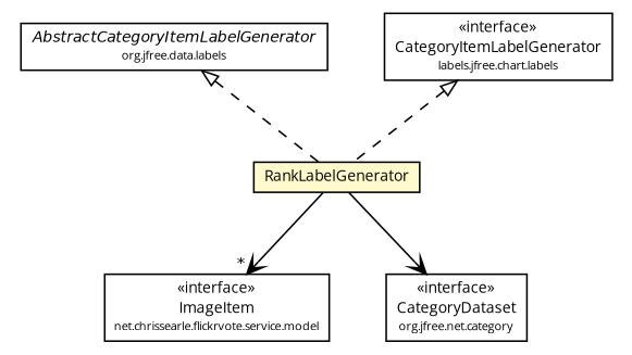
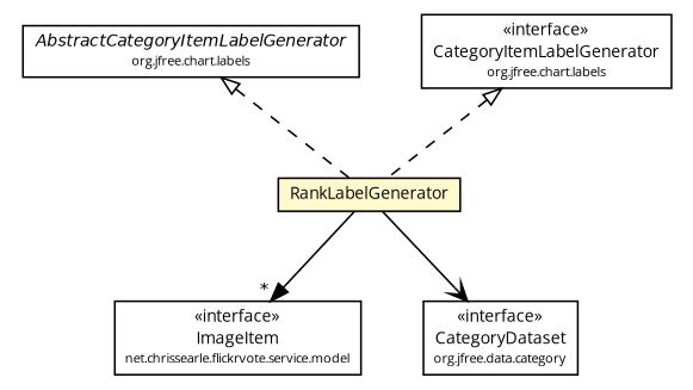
  digraph {
    fontname="Open Sans"
    node [fontcolor=black fontname="Open Sans" fontsize=9.0 shape=plaintext]
    edge [fontname="Open Sans" fontsize=10.0 headport=p labelfontname=Helvetica labelfontsize=10 tailport=p style=dashed]
    n1 [label=<<table border="0" cellborder="1" cellspacing="0" cellpadding="2" port="p" bgcolor="lemonChiffon" href="./RankLabelGenerator.html"> 		<tr><td><table border="0" cellspacing="0" cellpadding="1"> 			<tr><td> RankLabelGenerator </td></tr> 		</table></td></tr> 		</table>>]
    n2 [label=<<table border="0" cellborder="1" cellspacing="0" cellpadding="2" port="p"> 		<tr><td><table border="0" cellspacing="0" cellpadding="1"> 			<tr><td> &laquo;interface&raquo; </td></tr> 			<tr><td> ImageItem </td></tr> 			<tr><td><font point-size="7.0"> net.chrissearle.flickrvote.service.model </font></td></tr> 		</table></td></tr> 		</table>>]
-   n3 [label=<<table border="0" cellborder="1" cellspacing="0" cellpadding="2" port="p"> 		<tr><td><table border="0" cellspacing="0" cellpadding="1"> 			<tr><td> &laquo;interface&raquo; </td></tr> 			<tr><td> CategoryDataset </td></tr> 			<tr><td><font point-size="7.0"> org.jfree.net.category </font></td></tr> 		</table></td></tr> 		</table>>]
-   n4 [label=<<table border="0" cellborder="1" cellspacing="0" cellpadding="2" port="p"> 		<tr><td><table border="0" cellspacing="0" cellpadding="1"> 			<tr><td><font face="Helvetica-Oblique"> AbstractCategoryItemLabelGenerator </font></td></tr> 			<tr><td><font point-size="7.0"> org.jfree.data.labels </font></td></tr> 		</table></td></tr> 		</table>>]
-   n5 [label=<<table border="0" cellborder="1" cellspacing="0" cellpadding="2" port="p"> 		<tr><td><table border="0" cellspacing="0" cellpadding="1"> 			<tr><td> &laquo;interface&raquo; </td></tr> 			<tr><td> CategoryItemLabelGenerator </td></tr> 			<tr><td><font point-size="7.0"> labels.jfree.chart.labels </font></td></tr> 		</table></td></tr> 		</table>>]
-   n1 -> n2 [arrowhead=open color=black fontcolor=black headlabel="*" style=""]
+   n3 [label=<<table border="0" cellborder="1" cellspacing="0" cellpadding="2" port="p"> 		<tr><td><table border="0" cellspacing="0" cellpadding="1"> 			<tr><td> &laquo;interface&raquo; </td></tr> 			<tr><td> CategoryDataset </td></tr> 			<tr><td><font point-size="7.0"> org.jfree.data.category </font></td></tr> 		</table></td></tr> 		</table>>]
+   n4 [label=<<table border="0" cellborder="1" cellspacing="0" cellpadding="2" port="p"> 		<tr><td><table border="0" cellspacing="0" cellpadding="1"> 			<tr><td><font face="Helvetica-Oblique"> AbstractCategoryItemLabelGenerator </font></td></tr> 			<tr><td><font point-size="7.0"> org.jfree.chart.labels </font></td></tr> 		</table></td></tr> 		</table>>]
+   n5 [label=<<table border="0" cellborder="1" cellspacing="0" cellpadding="2" port="p"> 		<tr><td><table border="0" cellspacing="0" cellpadding="1"> 			<tr><td> &laquo;interface&raquo; </td></tr> 			<tr><td> CategoryItemLabelGenerator </td></tr> 			<tr><td><font point-size="7.0"> org.jfree.chart.labels </font></td></tr> 		</table></td></tr> 		</table>>]
+   n1 -> n2 [arrowhead=normal color=black fontcolor=black headlabel="*" style=""]
    n1 -> n3 [arrowhead=open color=black fontcolor=black style=solid]
    n4 -> n1 [arrowtail=empty dir=back fontsize=10]
    n5 -> n1 [arrowtail=empty dir=back fontsize=10]
  }
